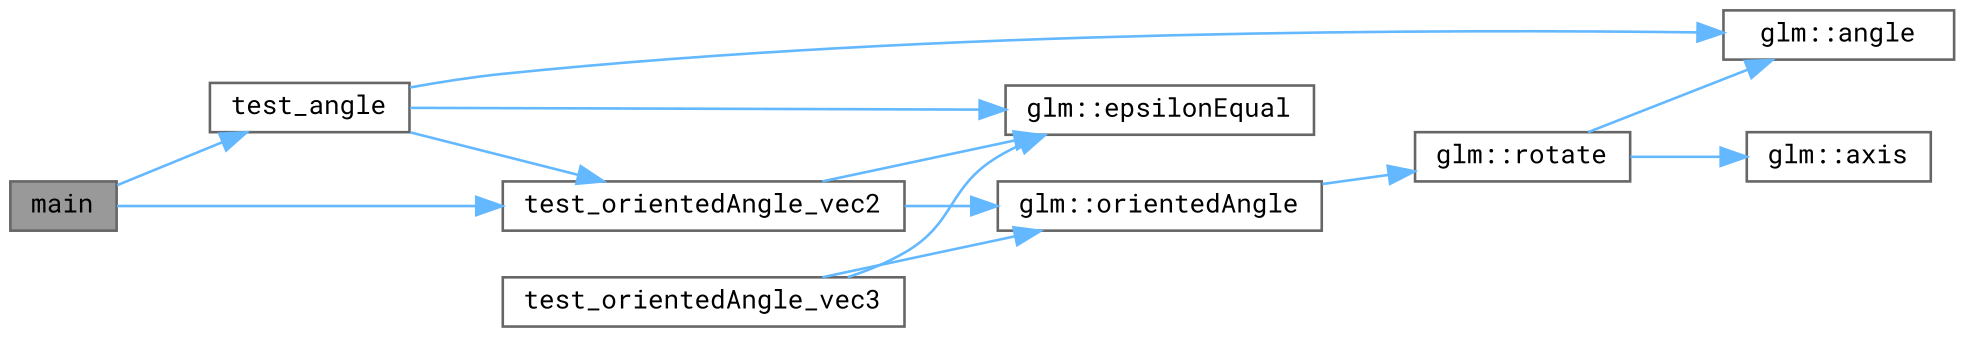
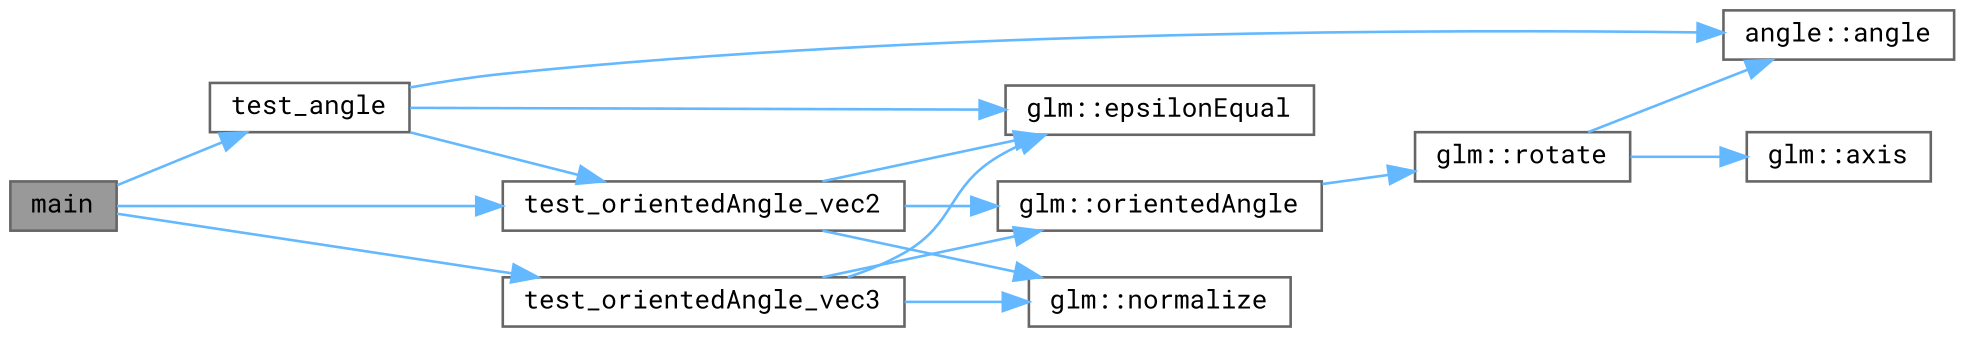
  digraph {
    fontname="Roboto Mono"
    rankdir=LR
    node [color=grey40 fillcolor=white fontname="Roboto Mono" fontsize=10 shape=box style=filled]
    edge [color=steelblue1 fontname="Roboto Mono" fontsize=10 labelfontname=Helvetica labelfontsize=10 style=solid]
    n1 [color=gray40 fillcolor=grey60 fontcolor=black height=0.2 label=main width=0.4]
    n2 [height=0.2 label=test_angle width=0.4]
    n3 [height=0.2 label=test_orientedAngle_vec2 width=0.4]
    n4 [height=0.2 label=test_orientedAngle_vec3 width=0.4]
-   n5 [height=0.2 label="glm::angle" width=0.4]
+   n5 [height=0.2 label="angle::angle" width=0.4]
    n6 [height=0.2 label="glm::epsilonEqual" width=0.4]
+   n7 [height=0.2 label="glm::normalize" width=0.4]
    n8 [height=0.2 label="glm::orientedAngle" width=0.4]
    n9 [height=0.2 label="glm::rotate" width=0.4]
    n10 [height=0.2 label="glm::axis" width=0.4]
    n1 -> n2
    n1 -> n3
+   n1 -> n4
    n2 -> n3
    n2 -> n5
    n2 -> n6
    n3 -> n6
+   n3 -> n7
    n3 -> n8
    n4 -> n6
+   n4 -> n7
    n4 -> n8
    n8 -> n9
    n9 -> n5
    n9 -> n10
  }
